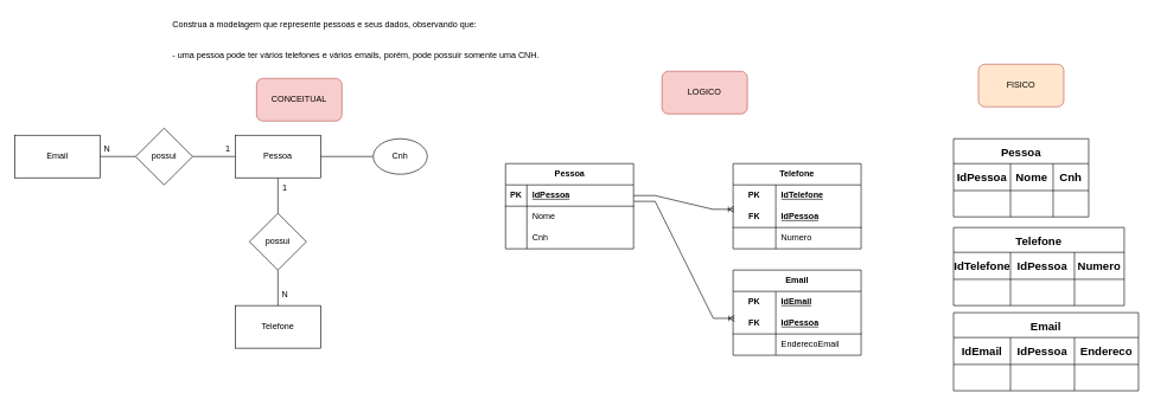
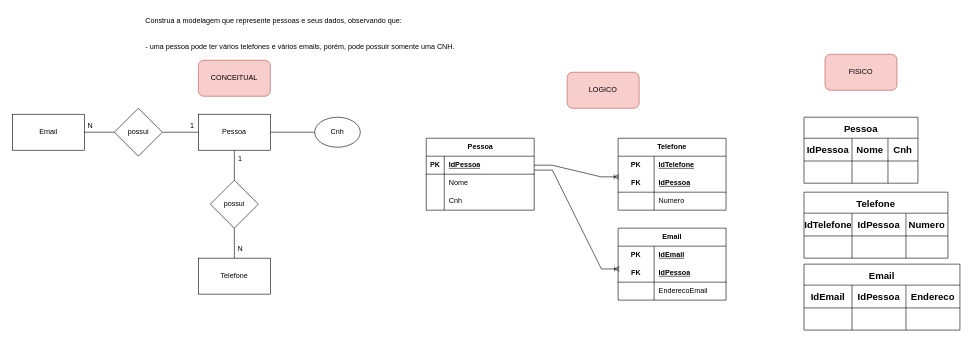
  <mxCell id="0" />
  <mxCell id="1" parent="0" />
  <mxCell id="2" value="Construa a modelagem que represente pessoas e seus dados, observando que:&#10;&#10;&#10;- uma pessoa pode ter vários telefones e vários emails, porém, pode possuir somente uma CNH." style="text;whiteSpace=wrap;" parent="1" vertex="1"><mxGeometry x="240" y="20" width="560" height="80" as="geometry" /></mxCell>
  <mxCell id="3" style="edgeStyle=orthogonalEdgeStyle;rounded=0;orthogonalLoop=1;jettySize=auto;html=1;entryX=0.5;entryY=0;entryDx=0;entryDy=0;endArrow=none;endFill=0;" parent="1" source="5" target="7" edge="1"><mxGeometry relative="1" as="geometry" /></mxCell>
  <mxCell id="4" style="edgeStyle=orthogonalEdgeStyle;rounded=0;orthogonalLoop=1;jettySize=auto;html=1;entryX=0;entryY=0.5;entryDx=0;entryDy=0;endArrow=none;endFill=0;" parent="1" source="5" target="46" edge="1"><mxGeometry relative="1" as="geometry" /></mxCell>
  <mxCell id="5" value="Pessoa" style="rounded=0;whiteSpace=wrap;html=1;" parent="1" vertex="1"><mxGeometry x="330" y="190" width="120" height="60" as="geometry" /></mxCell>
  <mxCell id="6" style="edgeStyle=orthogonalEdgeStyle;rounded=0;orthogonalLoop=1;jettySize=auto;html=1;entryX=0.5;entryY=0;entryDx=0;entryDy=0;exitX=0.5;exitY=1;exitDx=0;exitDy=0;endArrow=none;endFill=0;" parent="1" source="7" target="9" edge="1"><mxGeometry relative="1" as="geometry"><mxPoint x="350" y="340" as="sourcePoint" /><Array as="points"><mxPoint x="390" y="450" /><mxPoint x="390" y="450" /></Array></mxGeometry></mxCell>
  <mxCell id="7" value="possui" style="rhombus;whiteSpace=wrap;html=1;" parent="1" vertex="1"><mxGeometry x="350" y="300" width="80" height="80" as="geometry" /></mxCell>
  <mxCell id="8" value="Email" style="rounded=0;whiteSpace=wrap;html=1;" parent="1" vertex="1"><mxGeometry x="20" y="190" width="120" height="60" as="geometry" /></mxCell>
  <mxCell id="9" value="Telefone" style="rounded=0;whiteSpace=wrap;html=1;" parent="1" vertex="1"><mxGeometry x="330" y="430" width="120" height="60" as="geometry" /></mxCell>
  <mxCell id="10" value="1" style="text;html=1;strokeColor=none;fillColor=none;align=center;verticalAlign=middle;whiteSpace=wrap;rounded=0;" parent="1" vertex="1"><mxGeometry x="390" y="250" width="20" height="30" as="geometry" /></mxCell>
  <mxCell id="11" value="N" style="text;html=1;strokeColor=none;fillColor=none;align=center;verticalAlign=middle;whiteSpace=wrap;rounded=0;" parent="1" vertex="1"><mxGeometry x="390" y="400" width="20" height="30" as="geometry" /></mxCell>
- <mxCell id="12" value="CONCEITUAL" style="rounded=1;whiteSpace=wrap;html=1;fillColor=#f8cecc;strokeColor=#b85450;" parent="1" vertex="1"><mxGeometry x="360" y="110" width="120" height="60" as="geometry" /></mxCell>
- <mxCell id="13" value="FISICO" style="rounded=1;whiteSpace=wrap;html=1;fillColor=#ffe6cc;strokeColor=#b85450;" parent="1" vertex="1"><mxGeometry x="1375" y="90" width="120" height="60" as="geometry" /></mxCell>
- <mxCell id="14" value="LOGICO" style="rounded=1;whiteSpace=wrap;html=1;fillColor=#f8cecc;strokeColor=#b85450;" parent="1" vertex="1"><mxGeometry x="930" y="100" width="120" height="60" as="geometry" /></mxCell>
+ <mxCell id="12" value="CONCEITUAL" style="rounded=1;whiteSpace=wrap;html=1;fillColor=#f8cecc;strokeColor=#b85450;" parent="1" vertex="1"><mxGeometry x="330" y="100" width="120" height="60" as="geometry" /></mxCell>
+ <mxCell id="13" value="FISICO" style="rounded=1;whiteSpace=wrap;html=1;fillColor=#f8cecc;strokeColor=#b85450;" parent="1" vertex="1"><mxGeometry x="1375" y="90" width="120" height="60" as="geometry" /></mxCell>
+ <mxCell id="14" value="LOGICO" style="rounded=1;whiteSpace=wrap;html=1;fillColor=#f8cecc;strokeColor=#b85450;" parent="1" vertex="1"><mxGeometry x="945" y="120" width="120" height="60" as="geometry" /></mxCell>
  <mxCell id="15" value="Pessoa" style="shape=table;startSize=30;container=1;collapsible=1;childLayout=tableLayout;fixedRows=1;rowLines=0;fontStyle=1;align=center;resizeLast=1;html=1;" parent="1" vertex="1"><mxGeometry x="710" y="230" width="180" height="120" as="geometry" /></mxCell>
  <mxCell id="16" value="" style="shape=tableRow;horizontal=0;startSize=0;swimlaneHead=0;swimlaneBody=0;fillColor=none;collapsible=0;dropTarget=0;points=[[0,0.5],[1,0.5]];portConstraint=eastwest;top=0;left=0;right=0;bottom=1;" parent="15" vertex="1"><mxGeometry y="30" width="180" height="30" as="geometry" /></mxCell>
  <mxCell id="17" value="PK" style="shape=partialRectangle;connectable=0;fillColor=none;top=0;left=0;bottom=0;right=0;fontStyle=1;overflow=hidden;whiteSpace=wrap;html=1;" parent="16" vertex="1"><mxGeometry width="30" height="30" as="geometry"><mxRectangle width="30" height="30" as="alternateBounds" /></mxGeometry></mxCell>
  <mxCell id="18" value="IdPessoa" style="shape=partialRectangle;connectable=0;fillColor=none;top=0;left=0;bottom=0;right=0;align=left;spacingLeft=6;fontStyle=5;overflow=hidden;whiteSpace=wrap;html=1;" parent="16" vertex="1"><mxGeometry x="30" width="150" height="30" as="geometry"><mxRectangle width="150" height="30" as="alternateBounds" /></mxGeometry></mxCell>
  <mxCell id="19" value="" style="shape=tableRow;horizontal=0;startSize=0;swimlaneHead=0;swimlaneBody=0;fillColor=none;collapsible=0;dropTarget=0;points=[[0,0.5],[1,0.5]];portConstraint=eastwest;top=0;left=0;right=0;bottom=0;" parent="15" vertex="1"><mxGeometry y="60" width="180" height="30" as="geometry" /></mxCell>
  <mxCell id="20" value="" style="shape=partialRectangle;connectable=0;fillColor=none;top=0;left=0;bottom=0;right=0;editable=1;overflow=hidden;whiteSpace=wrap;html=1;" parent="19" vertex="1"><mxGeometry width="30" height="30" as="geometry"><mxRectangle width="30" height="30" as="alternateBounds" /></mxGeometry></mxCell>
  <mxCell id="21" value="Nome" style="shape=partialRectangle;connectable=0;fillColor=none;top=0;left=0;bottom=0;right=0;align=left;spacingLeft=6;overflow=hidden;whiteSpace=wrap;html=1;" parent="19" vertex="1"><mxGeometry x="30" width="150" height="30" as="geometry"><mxRectangle width="150" height="30" as="alternateBounds" /></mxGeometry></mxCell>
  <mxCell id="22" style="shape=tableRow;horizontal=0;startSize=0;swimlaneHead=0;swimlaneBody=0;fillColor=none;collapsible=0;dropTarget=0;points=[[0,0.5],[1,0.5]];portConstraint=eastwest;top=0;left=0;right=0;bottom=0;" parent="15" vertex="1"><mxGeometry y="90" width="180" height="30" as="geometry" /></mxCell>
  <mxCell id="23" style="shape=partialRectangle;connectable=0;fillColor=none;top=0;left=0;bottom=0;right=0;editable=1;overflow=hidden;whiteSpace=wrap;html=1;" parent="22" vertex="1"><mxGeometry width="30" height="30" as="geometry"><mxRectangle width="30" height="30" as="alternateBounds" /></mxGeometry></mxCell>
  <mxCell id="24" value="Cnh" style="shape=partialRectangle;connectable=0;fillColor=none;top=0;left=0;bottom=0;right=0;align=left;spacingLeft=6;overflow=hidden;whiteSpace=wrap;html=1;" parent="22" vertex="1"><mxGeometry x="30" width="150" height="30" as="geometry"><mxRectangle width="150" height="30" as="alternateBounds" /></mxGeometry></mxCell>
  <mxCell id="25" value="Telefone" style="shape=table;startSize=30;container=1;collapsible=1;childLayout=tableLayout;fixedRows=1;rowLines=0;fontStyle=1;align=center;resizeLast=1;html=1;whiteSpace=wrap;" parent="1" vertex="1"><mxGeometry x="1030" y="230" width="180" height="120" as="geometry" /></mxCell>
  <mxCell id="26" value="" style="shape=tableRow;horizontal=0;startSize=0;swimlaneHead=0;swimlaneBody=0;fillColor=none;collapsible=0;dropTarget=0;points=[[0,0.5],[1,0.5]];portConstraint=eastwest;top=0;left=0;right=0;bottom=0;html=1;" parent="25" vertex="1"><mxGeometry y="30" width="180" height="30" as="geometry" /></mxCell>
  <mxCell id="27" value="PK" style="shape=partialRectangle;connectable=0;fillColor=none;top=0;left=0;bottom=0;right=0;fontStyle=1;overflow=hidden;html=1;whiteSpace=wrap;" parent="26" vertex="1"><mxGeometry width="60" height="30" as="geometry"><mxRectangle width="60" height="30" as="alternateBounds" /></mxGeometry></mxCell>
  <mxCell id="28" value="IdTelefone" style="shape=partialRectangle;connectable=0;fillColor=none;top=0;left=0;bottom=0;right=0;align=left;spacingLeft=6;fontStyle=5;overflow=hidden;html=1;whiteSpace=wrap;" parent="26" vertex="1"><mxGeometry x="60" width="120" height="30" as="geometry"><mxRectangle width="120" height="30" as="alternateBounds" /></mxGeometry></mxCell>
  <mxCell id="29" value="" style="shape=tableRow;horizontal=0;startSize=0;swimlaneHead=0;swimlaneBody=0;fillColor=none;collapsible=0;dropTarget=0;points=[[0,0.5],[1,0.5]];portConstraint=eastwest;top=0;left=0;right=0;bottom=1;html=1;" parent="25" vertex="1"><mxGeometry y="60" width="180" height="30" as="geometry" /></mxCell>
  <mxCell id="30" value="FK" style="shape=partialRectangle;connectable=0;fillColor=none;top=0;left=0;bottom=0;right=0;fontStyle=1;overflow=hidden;html=1;whiteSpace=wrap;" parent="29" vertex="1"><mxGeometry width="60" height="30" as="geometry"><mxRectangle width="60" height="30" as="alternateBounds" /></mxGeometry></mxCell>
  <mxCell id="31" value="IdPessoa" style="shape=partialRectangle;connectable=0;fillColor=none;top=0;left=0;bottom=0;right=0;align=left;spacingLeft=6;fontStyle=5;overflow=hidden;html=1;whiteSpace=wrap;" parent="29" vertex="1"><mxGeometry x="60" width="120" height="30" as="geometry"><mxRectangle width="120" height="30" as="alternateBounds" /></mxGeometry></mxCell>
  <mxCell id="32" value="" style="shape=tableRow;horizontal=0;startSize=0;swimlaneHead=0;swimlaneBody=0;fillColor=none;collapsible=0;dropTarget=0;points=[[0,0.5],[1,0.5]];portConstraint=eastwest;top=0;left=0;right=0;bottom=0;html=1;" parent="25" vertex="1"><mxGeometry y="90" width="180" height="30" as="geometry" /></mxCell>
  <mxCell id="33" value="" style="shape=partialRectangle;connectable=0;fillColor=none;top=0;left=0;bottom=0;right=0;editable=1;overflow=hidden;html=1;whiteSpace=wrap;" parent="32" vertex="1"><mxGeometry width="60" height="30" as="geometry"><mxRectangle width="60" height="30" as="alternateBounds" /></mxGeometry></mxCell>
  <mxCell id="34" value="Numero" style="shape=partialRectangle;connectable=0;fillColor=none;top=0;left=0;bottom=0;right=0;align=left;spacingLeft=6;overflow=hidden;html=1;whiteSpace=wrap;" parent="32" vertex="1"><mxGeometry x="60" width="120" height="30" as="geometry"><mxRectangle width="120" height="30" as="alternateBounds" /></mxGeometry></mxCell>
  <mxCell id="35" value="Email" style="shape=table;startSize=30;container=1;collapsible=1;childLayout=tableLayout;fixedRows=1;rowLines=0;fontStyle=1;align=center;resizeLast=1;html=1;whiteSpace=wrap;" parent="1" vertex="1"><mxGeometry x="1030" y="380" width="180" height="120" as="geometry" /></mxCell>
  <mxCell id="36" value="" style="shape=tableRow;horizontal=0;startSize=0;swimlaneHead=0;swimlaneBody=0;fillColor=none;collapsible=0;dropTarget=0;points=[[0,0.5],[1,0.5]];portConstraint=eastwest;top=0;left=0;right=0;bottom=0;html=1;" parent="35" vertex="1"><mxGeometry y="30" width="180" height="30" as="geometry" /></mxCell>
  <mxCell id="37" value="PK" style="shape=partialRectangle;connectable=0;fillColor=none;top=0;left=0;bottom=0;right=0;fontStyle=1;overflow=hidden;html=1;whiteSpace=wrap;" parent="36" vertex="1"><mxGeometry width="60" height="30" as="geometry"><mxRectangle width="60" height="30" as="alternateBounds" /></mxGeometry></mxCell>
  <mxCell id="38" value="IdEmail" style="shape=partialRectangle;connectable=0;fillColor=none;top=0;left=0;bottom=0;right=0;align=left;spacingLeft=6;fontStyle=5;overflow=hidden;html=1;whiteSpace=wrap;" parent="36" vertex="1"><mxGeometry x="60" width="120" height="30" as="geometry"><mxRectangle width="120" height="30" as="alternateBounds" /></mxGeometry></mxCell>
  <mxCell id="39" value="" style="shape=tableRow;horizontal=0;startSize=0;swimlaneHead=0;swimlaneBody=0;fillColor=none;collapsible=0;dropTarget=0;points=[[0,0.5],[1,0.5]];portConstraint=eastwest;top=0;left=0;right=0;bottom=1;html=1;" parent="35" vertex="1"><mxGeometry y="60" width="180" height="30" as="geometry" /></mxCell>
  <mxCell id="40" value="FK" style="shape=partialRectangle;connectable=0;fillColor=none;top=0;left=0;bottom=0;right=0;fontStyle=1;overflow=hidden;html=1;whiteSpace=wrap;" parent="39" vertex="1"><mxGeometry width="60" height="30" as="geometry"><mxRectangle width="60" height="30" as="alternateBounds" /></mxGeometry></mxCell>
  <mxCell id="41" value="IdPessoa" style="shape=partialRectangle;connectable=0;fillColor=none;top=0;left=0;bottom=0;right=0;align=left;spacingLeft=6;fontStyle=5;overflow=hidden;html=1;whiteSpace=wrap;" parent="39" vertex="1"><mxGeometry x="60" width="120" height="30" as="geometry"><mxRectangle width="120" height="30" as="alternateBounds" /></mxGeometry></mxCell>
  <mxCell id="42" value="" style="shape=tableRow;horizontal=0;startSize=0;swimlaneHead=0;swimlaneBody=0;fillColor=none;collapsible=0;dropTarget=0;points=[[0,0.5],[1,0.5]];portConstraint=eastwest;top=0;left=0;right=0;bottom=0;html=1;" parent="35" vertex="1"><mxGeometry y="90" width="180" height="30" as="geometry" /></mxCell>
  <mxCell id="43" value="" style="shape=partialRectangle;connectable=0;fillColor=none;top=0;left=0;bottom=0;right=0;editable=1;overflow=hidden;html=1;whiteSpace=wrap;" parent="42" vertex="1"><mxGeometry width="60" height="30" as="geometry"><mxRectangle width="60" height="30" as="alternateBounds" /></mxGeometry></mxCell>
  <mxCell id="44" value="EnderecoEmail" style="shape=partialRectangle;connectable=0;fillColor=none;top=0;left=0;bottom=0;right=0;align=left;spacingLeft=6;overflow=hidden;html=1;whiteSpace=wrap;" parent="42" vertex="1"><mxGeometry x="60" width="120" height="30" as="geometry"><mxRectangle width="120" height="30" as="alternateBounds" /></mxGeometry></mxCell>
  <mxCell id="45" value="" style="edgeStyle=entityRelationEdgeStyle;fontSize=12;html=1;endArrow=ERoneToMany;rounded=0;exitX=1;exitY=0.5;exitDx=0;exitDy=0;entryX=0.008;entryY=0.147;entryDx=0;entryDy=0;entryPerimeter=0;" parent="1" source="16" target="29" edge="1"><mxGeometry width="100" height="100" relative="1" as="geometry"><mxPoint x="870" y="410" as="sourcePoint" /><mxPoint x="970" y="310" as="targetPoint" /><Array as="points"><mxPoint x="750" y="340" /><mxPoint x="800" y="350" /><mxPoint x="740" y="340" /><mxPoint x="740" y="330" /></Array></mxGeometry></mxCell>
  <mxCell id="46" value="Cnh" style="ellipse;whiteSpace=wrap;html=1;" parent="1" vertex="1"><mxGeometry x="524" y="195" width="76" height="50" as="geometry" /></mxCell>
  <mxCell id="47" value="" style="edgeStyle=entityRelationEdgeStyle;fontSize=12;html=1;endArrow=ERoneToMany;rounded=0;exitX=1.002;exitY=0.773;exitDx=0;exitDy=0;entryX=0.012;entryY=0.267;entryDx=0;entryDy=0;exitPerimeter=0;entryPerimeter=0;" parent="1" source="16" target="39" edge="1"><mxGeometry width="100" height="100" relative="1" as="geometry"><mxPoint x="890" y="430" as="sourcePoint" /><mxPoint x="970" y="465" as="targetPoint" /><Array as="points"><mxPoint x="750" y="495" /><mxPoint x="800" y="505" /><mxPoint x="740" y="495" /><mxPoint x="740" y="485" /></Array></mxGeometry></mxCell>
  <mxCell id="48" value="" style="edgeStyle=orthogonalEdgeStyle;rounded=0;orthogonalLoop=1;jettySize=auto;html=1;endArrow=none;endFill=0;" parent="1" source="50" target="8" edge="1"><mxGeometry relative="1" as="geometry" /></mxCell>
  <mxCell id="49" value="" style="edgeStyle=orthogonalEdgeStyle;rounded=0;orthogonalLoop=1;jettySize=auto;html=1;endArrow=none;endFill=0;" parent="1" source="50" target="5" edge="1"><mxGeometry relative="1" as="geometry" /></mxCell>
  <mxCell id="50" value="possui" style="rhombus;whiteSpace=wrap;html=1;" parent="1" vertex="1"><mxGeometry x="190" y="180" width="80" height="80" as="geometry" /></mxCell>
  <mxCell id="51" value="N" style="text;html=1;strokeColor=none;fillColor=none;align=center;verticalAlign=middle;whiteSpace=wrap;rounded=0;" parent="1" vertex="1"><mxGeometry x="140" y="195" width="20" height="30" as="geometry" /></mxCell>
  <mxCell id="52" value="1" style="text;html=1;strokeColor=none;fillColor=none;align=center;verticalAlign=middle;whiteSpace=wrap;rounded=0;" parent="1" vertex="1"><mxGeometry x="310" y="195" width="20" height="30" as="geometry" /></mxCell>
  <mxCell id="53" value="Pessoa" style="shape=table;startSize=35;container=1;collapsible=0;childLayout=tableLayout;strokeColor=default;fontSize=16;fontStyle=1" parent="1" vertex="1"><mxGeometry x="1340" y="195" width="190" height="110" as="geometry" /></mxCell>
  <mxCell id="54" value="" style="shape=tableRow;horizontal=0;startSize=0;swimlaneHead=0;swimlaneBody=0;strokeColor=inherit;top=0;left=0;bottom=0;right=0;collapsible=0;dropTarget=0;fillColor=none;points=[[0,0.5],[1,0.5]];portConstraint=eastwest;fontSize=16;" parent="53" vertex="1"><mxGeometry y="35" width="190" height="38" as="geometry" /></mxCell>
  <mxCell id="55" value="&lt;b&gt;IdPessoa&lt;/b&gt;" style="shape=partialRectangle;html=1;whiteSpace=wrap;connectable=0;strokeColor=inherit;overflow=hidden;fillColor=none;top=0;left=0;bottom=0;right=0;pointerEvents=1;fontSize=16;" parent="54" vertex="1"><mxGeometry width="80" height="38" as="geometry"><mxRectangle width="80" height="38" as="alternateBounds" /></mxGeometry></mxCell>
  <mxCell id="56" value="&lt;b&gt;Nome&lt;/b&gt;" style="shape=partialRectangle;html=1;whiteSpace=wrap;connectable=0;strokeColor=inherit;overflow=hidden;fillColor=none;top=0;left=0;bottom=0;right=0;pointerEvents=1;fontSize=16;" parent="54" vertex="1"><mxGeometry x="80" width="60" height="38" as="geometry"><mxRectangle width="60" height="38" as="alternateBounds" /></mxGeometry></mxCell>
  <mxCell id="57" value="&lt;b&gt;Cnh&lt;/b&gt;" style="shape=partialRectangle;html=1;whiteSpace=wrap;connectable=0;strokeColor=inherit;overflow=hidden;fillColor=none;top=0;left=0;bottom=0;right=0;pointerEvents=1;fontSize=16;" parent="54" vertex="1"><mxGeometry x="140" width="50" height="38" as="geometry"><mxRectangle width="50" height="38" as="alternateBounds" /></mxGeometry></mxCell>
  <mxCell id="58" value="" style="shape=tableRow;horizontal=0;startSize=0;swimlaneHead=0;swimlaneBody=0;strokeColor=inherit;top=0;left=0;bottom=0;right=0;collapsible=0;dropTarget=0;fillColor=none;points=[[0,0.5],[1,0.5]];portConstraint=eastwest;fontSize=16;" parent="53" vertex="1"><mxGeometry y="73" width="190" height="37" as="geometry" /></mxCell>
  <mxCell id="59" value="" style="shape=partialRectangle;html=1;whiteSpace=wrap;connectable=0;strokeColor=inherit;overflow=hidden;fillColor=none;top=0;left=0;bottom=0;right=0;pointerEvents=1;fontSize=16;" parent="58" vertex="1"><mxGeometry width="80" height="37" as="geometry"><mxRectangle width="80" height="37" as="alternateBounds" /></mxGeometry></mxCell>
  <mxCell id="60" value="" style="shape=partialRectangle;html=1;whiteSpace=wrap;connectable=0;strokeColor=inherit;overflow=hidden;fillColor=none;top=0;left=0;bottom=0;right=0;pointerEvents=1;fontSize=16;" parent="58" vertex="1"><mxGeometry x="80" width="60" height="37" as="geometry"><mxRectangle width="60" height="37" as="alternateBounds" /></mxGeometry></mxCell>
  <mxCell id="61" value="" style="shape=partialRectangle;html=1;whiteSpace=wrap;connectable=0;strokeColor=inherit;overflow=hidden;fillColor=none;top=0;left=0;bottom=0;right=0;pointerEvents=1;fontSize=16;" parent="58" vertex="1"><mxGeometry x="140" width="50" height="37" as="geometry"><mxRectangle width="50" height="37" as="alternateBounds" /></mxGeometry></mxCell>
  <mxCell id="62" value="Telefone" style="shape=table;startSize=35;container=1;collapsible=0;childLayout=tableLayout;strokeColor=default;fontSize=16;fontStyle=1" parent="1" vertex="1"><mxGeometry x="1340" y="320" width="240" height="110" as="geometry" /></mxCell>
  <mxCell id="63" value="" style="shape=tableRow;horizontal=0;startSize=0;swimlaneHead=0;swimlaneBody=0;strokeColor=inherit;top=0;left=0;bottom=0;right=0;collapsible=0;dropTarget=0;fillColor=none;points=[[0,0.5],[1,0.5]];portConstraint=eastwest;fontSize=16;" parent="62" vertex="1"><mxGeometry y="35" width="240" height="38" as="geometry" /></mxCell>
  <mxCell id="64" value="&lt;b&gt;IdTelefone&lt;/b&gt;" style="shape=partialRectangle;html=1;whiteSpace=wrap;connectable=0;strokeColor=inherit;overflow=hidden;fillColor=none;top=0;left=0;bottom=0;right=0;pointerEvents=1;fontSize=16;" parent="63" vertex="1"><mxGeometry width="80" height="38" as="geometry"><mxRectangle width="80" height="38" as="alternateBounds" /></mxGeometry></mxCell>
  <mxCell id="65" value="&lt;b&gt;IdPessoa&lt;/b&gt;" style="shape=partialRectangle;html=1;whiteSpace=wrap;connectable=0;strokeColor=inherit;overflow=hidden;fillColor=none;top=0;left=0;bottom=0;right=0;pointerEvents=1;fontSize=16;" parent="63" vertex="1"><mxGeometry x="80" width="90" height="38" as="geometry"><mxRectangle width="90" height="38" as="alternateBounds" /></mxGeometry></mxCell>
  <mxCell id="66" value="&lt;b&gt;Numero&lt;/b&gt;" style="shape=partialRectangle;html=1;whiteSpace=wrap;connectable=0;strokeColor=inherit;overflow=hidden;fillColor=none;top=0;left=0;bottom=0;right=0;pointerEvents=1;fontSize=16;" parent="63" vertex="1"><mxGeometry x="170" width="70" height="38" as="geometry"><mxRectangle width="70" height="38" as="alternateBounds" /></mxGeometry></mxCell>
  <mxCell id="67" value="" style="shape=tableRow;horizontal=0;startSize=0;swimlaneHead=0;swimlaneBody=0;strokeColor=inherit;top=0;left=0;bottom=0;right=0;collapsible=0;dropTarget=0;fillColor=none;points=[[0,0.5],[1,0.5]];portConstraint=eastwest;fontSize=16;" parent="62" vertex="1"><mxGeometry y="73" width="240" height="37" as="geometry" /></mxCell>
  <mxCell id="68" value="" style="shape=partialRectangle;html=1;whiteSpace=wrap;connectable=0;strokeColor=inherit;overflow=hidden;fillColor=none;top=0;left=0;bottom=0;right=0;pointerEvents=1;fontSize=16;" parent="67" vertex="1"><mxGeometry width="80" height="37" as="geometry"><mxRectangle width="80" height="37" as="alternateBounds" /></mxGeometry></mxCell>
  <mxCell id="69" value="" style="shape=partialRectangle;html=1;whiteSpace=wrap;connectable=0;strokeColor=inherit;overflow=hidden;fillColor=none;top=0;left=0;bottom=0;right=0;pointerEvents=1;fontSize=16;" parent="67" vertex="1"><mxGeometry x="80" width="90" height="37" as="geometry"><mxRectangle width="90" height="37" as="alternateBounds" /></mxGeometry></mxCell>
  <mxCell id="70" value="" style="shape=partialRectangle;html=1;whiteSpace=wrap;connectable=0;strokeColor=inherit;overflow=hidden;fillColor=none;top=0;left=0;bottom=0;right=0;pointerEvents=1;fontSize=16;" parent="67" vertex="1"><mxGeometry x="170" width="70" height="37" as="geometry"><mxRectangle width="70" height="37" as="alternateBounds" /></mxGeometry></mxCell>
  <mxCell id="71" value="Email" style="shape=table;startSize=35;container=1;collapsible=0;childLayout=tableLayout;strokeColor=default;fontSize=16;fontStyle=1" parent="1" vertex="1"><mxGeometry x="1340" y="440" width="260" height="110" as="geometry" /></mxCell>
  <mxCell id="72" value="" style="shape=tableRow;horizontal=0;startSize=0;swimlaneHead=0;swimlaneBody=0;strokeColor=inherit;top=0;left=0;bottom=0;right=0;collapsible=0;dropTarget=0;fillColor=none;points=[[0,0.5],[1,0.5]];portConstraint=eastwest;fontSize=16;" parent="71" vertex="1"><mxGeometry y="35" width="260" height="38" as="geometry" /></mxCell>
  <mxCell id="73" value="&lt;b&gt;IdEmail&lt;/b&gt;" style="shape=partialRectangle;html=1;whiteSpace=wrap;connectable=0;strokeColor=inherit;overflow=hidden;fillColor=none;top=0;left=0;bottom=0;right=0;pointerEvents=1;fontSize=16;" parent="72" vertex="1"><mxGeometry width="80" height="38" as="geometry"><mxRectangle width="80" height="38" as="alternateBounds" /></mxGeometry></mxCell>
  <mxCell id="74" value="&lt;b&gt;IdPessoa&lt;/b&gt;" style="shape=partialRectangle;html=1;whiteSpace=wrap;connectable=0;strokeColor=inherit;overflow=hidden;fillColor=none;top=0;left=0;bottom=0;right=0;pointerEvents=1;fontSize=16;" parent="72" vertex="1"><mxGeometry x="80" width="90" height="38" as="geometry"><mxRectangle width="90" height="38" as="alternateBounds" /></mxGeometry></mxCell>
  <mxCell id="75" value="&lt;b&gt;Endereco&lt;/b&gt;" style="shape=partialRectangle;html=1;whiteSpace=wrap;connectable=0;strokeColor=inherit;overflow=hidden;fillColor=none;top=0;left=0;bottom=0;right=0;pointerEvents=1;fontSize=16;" parent="72" vertex="1"><mxGeometry x="170" width="90" height="38" as="geometry"><mxRectangle width="90" height="38" as="alternateBounds" /></mxGeometry></mxCell>
  <mxCell id="76" value="" style="shape=tableRow;horizontal=0;startSize=0;swimlaneHead=0;swimlaneBody=0;strokeColor=inherit;top=0;left=0;bottom=0;right=0;collapsible=0;dropTarget=0;fillColor=none;points=[[0,0.5],[1,0.5]];portConstraint=eastwest;fontSize=16;" parent="71" vertex="1"><mxGeometry y="73" width="260" height="37" as="geometry" /></mxCell>
  <mxCell id="77" value="" style="shape=partialRectangle;html=1;whiteSpace=wrap;connectable=0;strokeColor=inherit;overflow=hidden;fillColor=none;top=0;left=0;bottom=0;right=0;pointerEvents=1;fontSize=16;" parent="76" vertex="1"><mxGeometry width="80" height="37" as="geometry"><mxRectangle width="80" height="37" as="alternateBounds" /></mxGeometry></mxCell>
  <mxCell id="78" value="" style="shape=partialRectangle;html=1;whiteSpace=wrap;connectable=0;strokeColor=inherit;overflow=hidden;fillColor=none;top=0;left=0;bottom=0;right=0;pointerEvents=1;fontSize=16;" parent="76" vertex="1"><mxGeometry x="80" width="90" height="37" as="geometry"><mxRectangle width="90" height="37" as="alternateBounds" /></mxGeometry></mxCell>
  <mxCell id="79" value="" style="shape=partialRectangle;html=1;whiteSpace=wrap;connectable=0;strokeColor=inherit;overflow=hidden;fillColor=none;top=0;left=0;bottom=0;right=0;pointerEvents=1;fontSize=16;" parent="76" vertex="1"><mxGeometry x="170" width="90" height="37" as="geometry"><mxRectangle width="90" height="37" as="alternateBounds" /></mxGeometry></mxCell>
